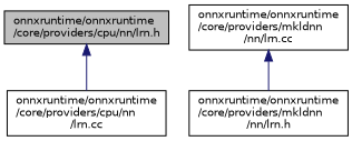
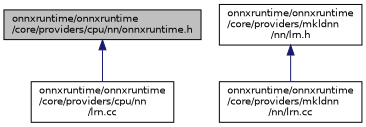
  digraph {
    node [color=black fillcolor=white fontname=Helvetica fontsize=10 shape=record style=filled]
    edge [color=midnightblue dir=back fontname=Helvetica fontsize=10 labelfontname=Helvetica labelfontsize=10 style=solid]
-   n1 [fillcolor=grey75 fontcolor=black height=0.2 label="onnxruntime/onnxruntime\l/core/providers/cpu/nn/lrn.h" width=0.4]
+   n1 [fillcolor=grey75 fontcolor=black height=0.2 label="onnxruntime/onnxruntime\l/core/providers/cpu/nn/onnxruntime.h" width=0.4]
    n2 [height=0.2 label="onnxruntime/onnxruntime\l/core/providers/cpu/nn\l/lrn.cc" width=0.4]
    n3 [height=0.2 label="onnxruntime/onnxruntime\l/core/providers/mkldnn\l/nn/lrn.h" width=0.4]
    n4 [height=0.2 label="onnxruntime/onnxruntime\l/core/providers/mkldnn\l/nn/lrn.cc" width=0.4]
    n1 -> n2
-   n4 -> n3
+   n3 -> n4
  }
